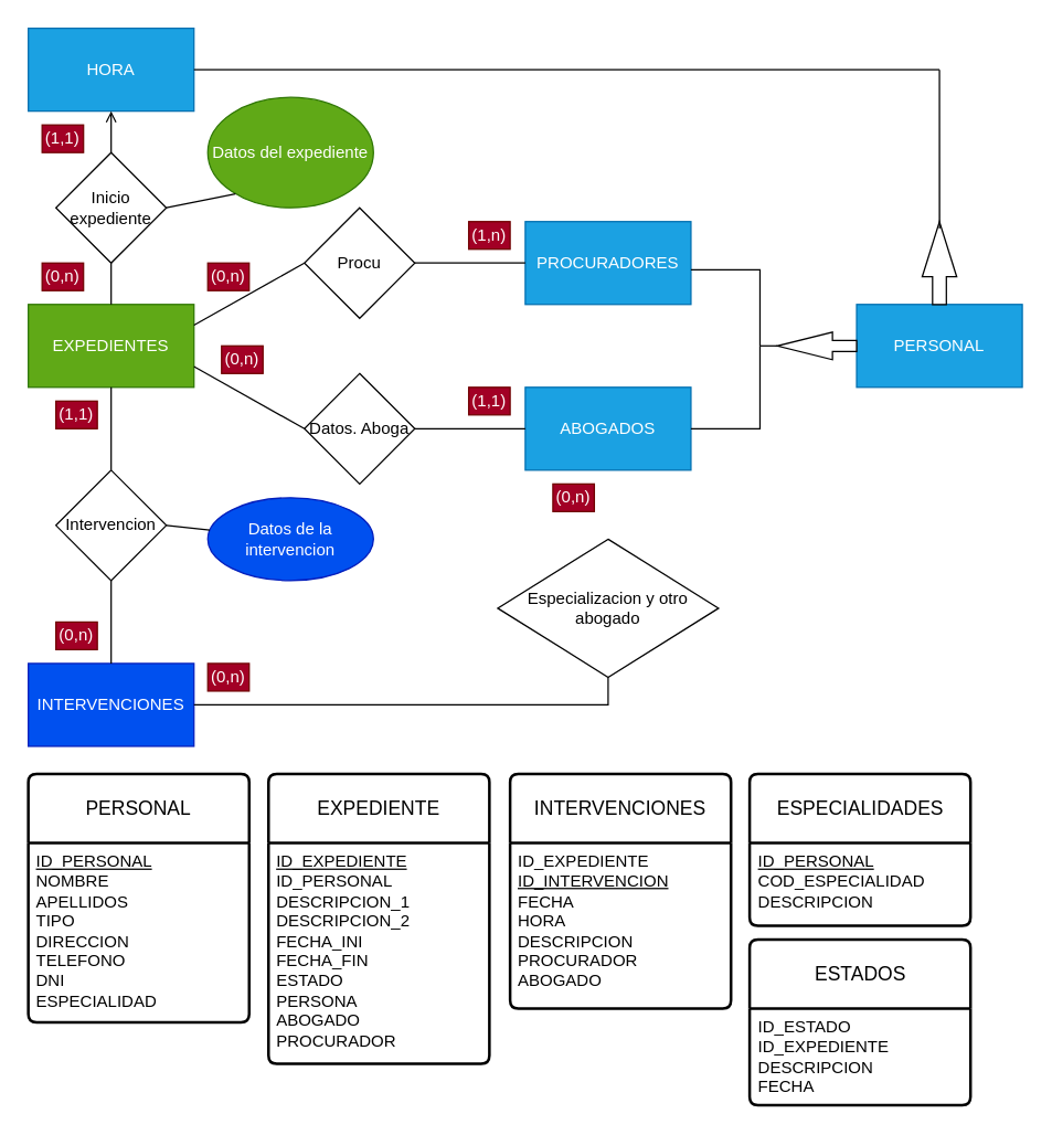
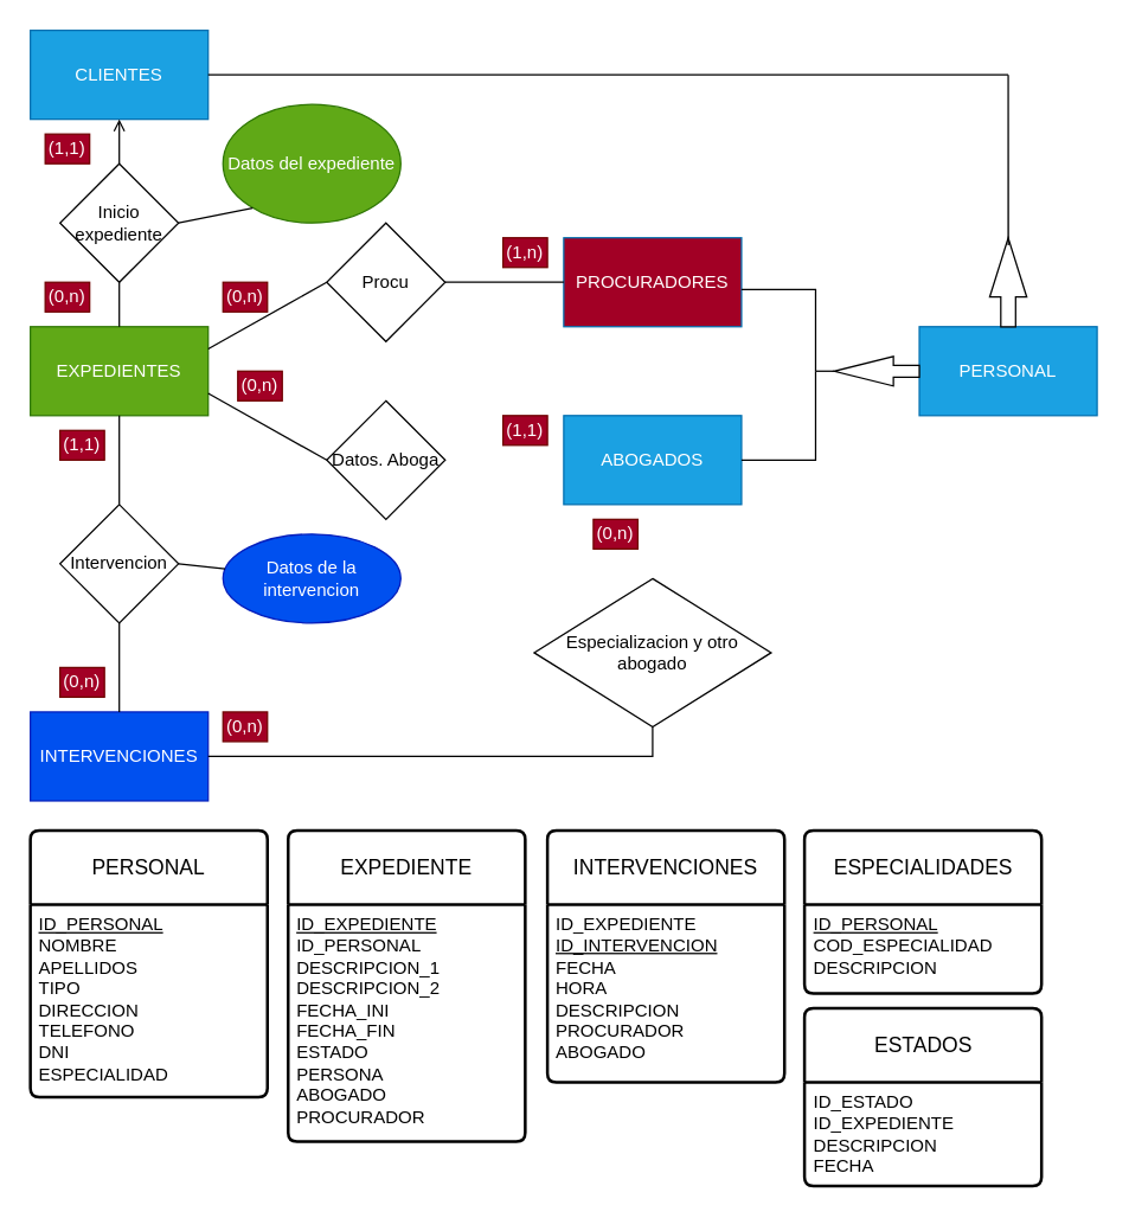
  <mxCell id="0" />
  <mxCell id="1" parent="0" />
  <mxCell id="2" value="EXPEDIENTES" style="rounded=0;whiteSpace=wrap;html=1;fillColor=#60a917;fontColor=#ffffff;strokeColor=#2D7600;" vertex="1" parent="1"><mxGeometry x="20" y="220" width="120" height="60" as="geometry" /></mxCell>
- <mxCell id="3" value="HORA" style="rounded=0;whiteSpace=wrap;html=1;fillColor=#1ba1e2;fontColor=#ffffff;strokeColor=#006EAF;" vertex="1" parent="1"><mxGeometry x="20" y="20" width="120" height="60" as="geometry" /></mxCell>
- <mxCell id="4" value="PROCURADORES" style="rounded=0;whiteSpace=wrap;html=1;fillColor=#1ba1e2;fontColor=#ffffff;strokeColor=#006EAF;" vertex="1" parent="1"><mxGeometry x="380" y="160" width="120" height="60" as="geometry" /></mxCell>
+ <mxCell id="3" value="CLIENTES" style="rounded=0;whiteSpace=wrap;html=1;fillColor=#1ba1e2;fontColor=#ffffff;strokeColor=#006EAF;" vertex="1" parent="1"><mxGeometry x="20" y="20" width="120" height="60" as="geometry" /></mxCell>
+ <mxCell id="4" value="PROCURADORES" style="rounded=0;whiteSpace=wrap;html=1;fillColor=#a20025;fontColor=#ffffff;strokeColor=#006EAF;" vertex="1" parent="1"><mxGeometry x="380" y="160" width="120" height="60" as="geometry" /></mxCell>
  <mxCell id="5" value="ABOGADOS" style="rounded=0;whiteSpace=wrap;html=1;fillColor=#1ba1e2;fontColor=#ffffff;strokeColor=#006EAF;" vertex="1" parent="1"><mxGeometry x="380" y="280" width="120" height="60" as="geometry" /></mxCell>
  <mxCell id="6" value="INTERVENCIONES" style="rounded=0;whiteSpace=wrap;html=1;fillColor=#0050ef;fontColor=#ffffff;strokeColor=#001DBC;" vertex="1" parent="1"><mxGeometry x="20" y="480" width="120" height="60" as="geometry" /></mxCell>
  <mxCell id="7" value="(1,1)" style="rounded=0;whiteSpace=wrap;html=1;fillColor=#a20025;fontColor=#ffffff;strokeColor=#6F0000;" vertex="1" parent="1"><mxGeometry x="30" y="90" width="30" height="20" as="geometry" /></mxCell>
  <mxCell id="8" value="Inicio expediente" style="rhombus;whiteSpace=wrap;html=1;" vertex="1" parent="1"><mxGeometry x="40" y="110" width="80" height="80" as="geometry" /></mxCell>
  <mxCell id="9" value="" style="endArrow=open;html=1;rounded=0;entryX=0.5;entryY=1;entryDx=0;entryDy=0;exitX=0.5;exitY=0;exitDx=0;exitDy=0;" edge="1" parent="1" source="8" target="3"><mxGeometry width="50" height="50" relative="1" as="geometry"><mxPoint x="140" y="130" as="sourcePoint" /><mxPoint x="190" y="80" as="targetPoint" /></mxGeometry></mxCell>
  <mxCell id="10" value="(1,1)" style="rounded=0;whiteSpace=wrap;html=1;fillColor=#a20025;fontColor=#ffffff;strokeColor=#6F0000;" vertex="1" parent="1"><mxGeometry x="339" y="280" width="30" height="20" as="geometry" /></mxCell>
  <mxCell id="11" value="Datos. Aboga" style="rhombus;whiteSpace=wrap;html=1;" vertex="1" parent="1"><mxGeometry x="220" y="270" width="80" height="80" as="geometry" /></mxCell>
  <mxCell id="12" value="" style="endArrow=none;html=1;rounded=0;entryX=0.5;entryY=1;entryDx=0;entryDy=0;exitX=0.5;exitY=0;exitDx=0;exitDy=0;" edge="1" parent="1" source="2" target="8"><mxGeometry width="50" height="50" relative="1" as="geometry"><mxPoint x="190" y="190" as="sourcePoint" /><mxPoint x="190" y="160" as="targetPoint" /></mxGeometry></mxCell>
  <mxCell id="13" value="" style="endArrow=none;html=1;rounded=0;exitX=1;exitY=0.75;exitDx=0;exitDy=0;entryX=0;entryY=0.5;entryDx=0;entryDy=0;" edge="1" parent="1" source="2" target="11"><mxGeometry width="50" height="50" relative="1" as="geometry"><mxPoint x="330" y="510" as="sourcePoint" /><mxPoint x="380" y="460" as="targetPoint" /><Array as="points" /></mxGeometry></mxCell>
- <mxCell id="14" value="" style="endArrow=none;html=1;rounded=0;entryX=0;entryY=0.5;entryDx=0;entryDy=0;exitX=1;exitY=0.5;exitDx=0;exitDy=0;" edge="1" parent="1" source="11" target="5"><mxGeometry width="50" height="50" relative="1" as="geometry"><mxPoint x="330" y="510" as="sourcePoint" /><mxPoint x="380" y="460" as="targetPoint" /></mxGeometry></mxCell>
  <mxCell id="15" value="Procu" style="rhombus;whiteSpace=wrap;html=1;" vertex="1" parent="1"><mxGeometry x="220" y="150" width="80" height="80" as="geometry" /></mxCell>
  <mxCell id="16" value="" style="endArrow=none;html=1;rounded=0;exitX=1;exitY=0.25;exitDx=0;exitDy=0;entryX=0;entryY=0.5;entryDx=0;entryDy=0;" edge="1" parent="1" source="2" target="15"><mxGeometry width="50" height="50" relative="1" as="geometry"><mxPoint x="320" y="450" as="sourcePoint" /><mxPoint x="370" y="400" as="targetPoint" /></mxGeometry></mxCell>
  <mxCell id="17" value="" style="endArrow=none;html=1;rounded=0;entryX=0;entryY=0.5;entryDx=0;entryDy=0;exitX=1;exitY=0.5;exitDx=0;exitDy=0;" edge="1" parent="1" source="15" target="4"><mxGeometry width="50" height="50" relative="1" as="geometry"><mxPoint x="330" y="450" as="sourcePoint" /><mxPoint x="380" y="400" as="targetPoint" /></mxGeometry></mxCell>
  <mxCell id="18" value="(1,n)" style="rounded=0;whiteSpace=wrap;html=1;fillColor=#a20025;fontColor=#ffffff;strokeColor=#6F0000;" vertex="1" parent="1"><mxGeometry x="339" y="160" width="30" height="20" as="geometry" /></mxCell>
  <mxCell id="19" value="Intervencion" style="rhombus;whiteSpace=wrap;html=1;" vertex="1" parent="1"><mxGeometry x="40" y="340" width="80" height="80" as="geometry" /></mxCell>
  <mxCell id="20" value="" style="endArrow=none;html=1;rounded=0;entryX=0.5;entryY=1;entryDx=0;entryDy=0;exitX=0.5;exitY=0;exitDx=0;exitDy=0;" edge="1" parent="1" source="19" target="2"><mxGeometry width="50" height="50" relative="1" as="geometry"><mxPoint x="340" y="440" as="sourcePoint" /><mxPoint x="390" y="390" as="targetPoint" /></mxGeometry></mxCell>
  <mxCell id="21" value="" style="endArrow=none;html=1;rounded=0;entryX=0.5;entryY=1;entryDx=0;entryDy=0;exitX=0.5;exitY=0;exitDx=0;exitDy=0;" edge="1" parent="1" source="6" target="19"><mxGeometry width="50" height="50" relative="1" as="geometry"><mxPoint x="340" y="440" as="sourcePoint" /><mxPoint x="390" y="390" as="targetPoint" /></mxGeometry></mxCell>
  <mxCell id="22" value="(0,n)" style="rounded=0;whiteSpace=wrap;html=1;fillColor=#a20025;fontColor=#ffffff;strokeColor=#6F0000;" vertex="1" parent="1"><mxGeometry x="150" y="480" width="30" height="20" as="geometry" /></mxCell>
  <mxCell id="23" value="" style="endArrow=none;html=1;rounded=0;exitX=1;exitY=0.5;exitDx=0;exitDy=0;entryX=0.5;entryY=1;entryDx=0;entryDy=0;" edge="1" parent="1" source="6" target="34"><mxGeometry width="50" height="50" relative="1" as="geometry"><mxPoint x="360" y="440" as="sourcePoint" /><mxPoint x="200" y="510" as="targetPoint" /><Array as="points"><mxPoint x="440" y="510" /></Array></mxGeometry></mxCell>
  <mxCell id="24" value="(0,n)" style="rounded=0;whiteSpace=wrap;html=1;fillColor=#a20025;fontColor=#ffffff;strokeColor=#6F0000;" vertex="1" parent="1"><mxGeometry x="400" y="350" width="30" height="20" as="geometry" /></mxCell>
  <mxCell id="25" value="(0,n)" style="rounded=0;whiteSpace=wrap;html=1;fillColor=#a20025;fontColor=#ffffff;strokeColor=#6F0000;" vertex="1" parent="1"><mxGeometry x="40" y="450" width="30" height="20" as="geometry" /></mxCell>
  <mxCell id="26" value="(1,1)" style="rounded=0;whiteSpace=wrap;html=1;fillColor=#a20025;fontColor=#ffffff;strokeColor=#6F0000;" vertex="1" parent="1"><mxGeometry x="40" y="290" width="30" height="20" as="geometry" /></mxCell>
  <mxCell id="27" value="PERSONAL" style="rounded=0;whiteSpace=wrap;html=1;fillColor=#1ba1e2;fontColor=#ffffff;strokeColor=#006EAF;" vertex="1" parent="1"><mxGeometry x="620" y="220" width="120" height="60" as="geometry" /></mxCell>
  <mxCell id="28" value="" style="endArrow=none;html=1;rounded=0;entryX=0;entryY=0.5;entryDx=0;entryDy=0;" edge="1" parent="1" source="41" target="27"><mxGeometry width="50" height="50" relative="1" as="geometry"><mxPoint x="550" y="250" as="sourcePoint" /><mxPoint x="590" y="240" as="targetPoint" /></mxGeometry></mxCell>
  <mxCell id="29" value="" style="endArrow=none;html=1;rounded=0;" edge="1" parent="1"><mxGeometry width="50" height="50" relative="1" as="geometry"><mxPoint x="500" y="310" as="sourcePoint" /><mxPoint x="550" y="250" as="targetPoint" /><Array as="points"><mxPoint x="550" y="310" /></Array></mxGeometry></mxCell>
  <mxCell id="30" value="(0,n)" style="rounded=0;whiteSpace=wrap;html=1;fillColor=#a20025;fontColor=#ffffff;strokeColor=#6F0000;" vertex="1" parent="1"><mxGeometry x="30" y="190" width="30" height="20" as="geometry" /></mxCell>
  <mxCell id="31" value="(0,n)" style="rounded=0;whiteSpace=wrap;html=1;fillColor=#a20025;fontColor=#ffffff;strokeColor=#6F0000;" vertex="1" parent="1"><mxGeometry x="160" y="250" width="30" height="20" as="geometry" /></mxCell>
  <mxCell id="32" value="(0,n)" style="rounded=0;whiteSpace=wrap;html=1;fillColor=#a20025;fontColor=#ffffff;strokeColor=#6F0000;" vertex="1" parent="1"><mxGeometry x="150" y="190" width="30" height="20" as="geometry" /></mxCell>
  <mxCell id="33" value="" style="endArrow=none;html=1;rounded=0;entryX=1;entryY=0.5;entryDx=0;entryDy=0;" edge="1" parent="1" target="3"><mxGeometry width="50" height="50" relative="1" as="geometry"><mxPoint x="680" y="50" as="sourcePoint" /><mxPoint x="730" y="170" as="targetPoint" /><Array as="points" /></mxGeometry></mxCell>
  <mxCell id="34" value="Especializacion y otro abogado" style="rhombus;whiteSpace=wrap;html=1;" vertex="1" parent="1"><mxGeometry x="360" y="390" width="160" height="100" as="geometry" /></mxCell>
  <mxCell id="35" value="Datos del expediente" style="ellipse;whiteSpace=wrap;html=1;fillColor=#60a917;fontColor=#ffffff;strokeColor=#2D7600;" vertex="1" parent="1"><mxGeometry x="150" y="70" width="120" height="80" as="geometry" /></mxCell>
  <mxCell id="36" value="" style="endArrow=none;html=1;rounded=0;exitX=1;exitY=0.5;exitDx=0;exitDy=0;" edge="1" parent="1" source="8"><mxGeometry width="50" height="50" relative="1" as="geometry"><mxPoint x="120" y="190" as="sourcePoint" /><mxPoint x="170" y="140" as="targetPoint" /></mxGeometry></mxCell>
  <mxCell id="37" value="Datos de la intervencion" style="ellipse;whiteSpace=wrap;html=1;fillColor=#0050ef;fontColor=#ffffff;strokeColor=#001DBC;" vertex="1" parent="1"><mxGeometry x="150" y="360" width="120" height="60" as="geometry" /></mxCell>
  <mxCell id="38" value="" style="endArrow=none;html=1;rounded=0;" edge="1" parent="1" target="37"><mxGeometry width="50" height="50" relative="1" as="geometry"><mxPoint x="120" y="380" as="sourcePoint" /><mxPoint x="170" y="330" as="targetPoint" /></mxGeometry></mxCell>
  <mxCell id="39" value="" style="html=1;shadow=0;dashed=0;align=center;verticalAlign=middle;shape=mxgraph.arrows2.arrow;dy=0.6;dx=40;direction=north;notch=0;" vertex="1" parent="1"><mxGeometry x="667.5" y="160" width="25" height="60" as="geometry" /></mxCell>
  <mxCell id="40" value="" style="endArrow=none;html=1;rounded=0;entryX=0;entryY=0.5;entryDx=0;entryDy=0;" edge="1" parent="1" target="41"><mxGeometry width="50" height="50" relative="1" as="geometry"><mxPoint x="550" y="250" as="sourcePoint" /><mxPoint x="620" y="250" as="targetPoint" /></mxGeometry></mxCell>
  <mxCell id="41" value="" style="html=1;shadow=0;dashed=0;align=center;verticalAlign=middle;shape=mxgraph.arrows2.arrow;dy=0.6;dx=40;flipH=1;notch=0;" vertex="1" parent="1"><mxGeometry x="562.5" y="240" width="57.5" height="20" as="geometry" /></mxCell>
  <mxCell id="42" value="" style="endArrow=none;html=1;rounded=0;" edge="1" parent="1"><mxGeometry width="50" height="50" relative="1" as="geometry"><mxPoint x="500" y="195" as="sourcePoint" /><mxPoint x="550" y="250" as="targetPoint" /><Array as="points"><mxPoint x="550" y="195" /></Array></mxGeometry></mxCell>
  <mxCell id="43" value="" style="endArrow=none;html=1;rounded=0;entryX=1;entryY=0.5;entryDx=0;entryDy=0;exitX=1;exitY=0.5;exitDx=0;exitDy=0;exitPerimeter=0;" edge="1" parent="1" source="39"><mxGeometry width="50" height="50" relative="1" as="geometry"><mxPoint x="680" y="160" as="sourcePoint" /><mxPoint x="680.087" y="164.999" as="targetPoint" /><Array as="points"><mxPoint x="680" y="50" /></Array></mxGeometry></mxCell>
  <mxCell id="44" value="PERSONAL" style="swimlane;childLayout=stackLayout;horizontal=1;startSize=50;horizontalStack=0;rounded=1;fontSize=14;fontStyle=0;strokeWidth=2;resizeParent=0;resizeLast=1;shadow=0;dashed=0;align=center;arcSize=4;whiteSpace=wrap;html=1;" vertex="1" parent="1"><mxGeometry x="20" y="560" width="160" height="180" as="geometry" /></mxCell>
  <mxCell id="45" value="&lt;div&gt;&lt;u&gt;ID_PERSONAL&lt;/u&gt;&lt;/div&gt;NOMBRE&lt;div&gt;APELLIDOS&lt;/div&gt;&lt;div&gt;TIPO&lt;/div&gt;&lt;div&gt;DIRECCION&lt;/div&gt;&lt;div&gt;TELEFONO&lt;/div&gt;&lt;div&gt;DNI&lt;/div&gt;&lt;div&gt;ESPECIALIDAD&lt;/div&gt;&lt;div&gt;&lt;br&gt;&lt;/div&gt;" style="align=left;strokeColor=none;fillColor=none;spacingLeft=4;spacingRight=4;fontSize=12;verticalAlign=top;resizable=0;rotatable=0;part=1;html=1;whiteSpace=wrap;" vertex="1" parent="44"><mxGeometry y="50" width="160" height="130" as="geometry" /></mxCell>
  <mxCell id="46" value="EXPEDIENTE" style="swimlane;childLayout=stackLayout;horizontal=1;startSize=50;horizontalStack=0;rounded=1;fontSize=14;fontStyle=0;strokeWidth=2;resizeParent=0;resizeLast=1;shadow=0;dashed=0;align=center;arcSize=4;whiteSpace=wrap;html=1;" vertex="1" parent="1"><mxGeometry x="194" y="560" width="160" height="210" as="geometry" /></mxCell>
  <mxCell id="47" value="&lt;div&gt;&lt;u&gt;ID_EXPEDIENTE&lt;/u&gt;&lt;/div&gt;&lt;div&gt;ID_PERSONAL&lt;/div&gt;&lt;div&gt;DESCRIPCION_1&lt;/div&gt;&lt;div&gt;DESCRIPCION_2&lt;/div&gt;&lt;div&gt;FECHA_INI&lt;/div&gt;&lt;div&gt;FECHA_FIN&lt;/div&gt;&lt;div&gt;ESTADO&lt;/div&gt;&lt;div&gt;PERSONA&lt;/div&gt;&lt;div&gt;ABOGADO&lt;/div&gt;&lt;div&gt;PROCURADOR&lt;/div&gt;&lt;div&gt;&lt;br&gt;&lt;/div&gt;" style="align=left;strokeColor=none;fillColor=none;spacingLeft=4;spacingRight=4;fontSize=12;verticalAlign=top;resizable=0;rotatable=0;part=1;html=1;whiteSpace=wrap;" vertex="1" parent="46"><mxGeometry y="50" width="160" height="160" as="geometry" /></mxCell>
  <mxCell id="48" value="INTERVENCIONES" style="swimlane;childLayout=stackLayout;horizontal=1;startSize=50;horizontalStack=0;rounded=1;fontSize=14;fontStyle=0;strokeWidth=2;resizeParent=0;resizeLast=1;shadow=0;dashed=0;align=center;arcSize=4;whiteSpace=wrap;html=1;" vertex="1" parent="1"><mxGeometry x="369" y="560" width="160" height="170" as="geometry" /></mxCell>
  <mxCell id="49" value="&lt;div&gt;ID_EXPEDIENTE&lt;/div&gt;&lt;div&gt;&lt;u&gt;ID_INTERVENCION&lt;/u&gt;&lt;/div&gt;&lt;div&gt;FECHA&lt;/div&gt;&lt;div&gt;HORA&lt;/div&gt;&lt;div&gt;DESCRIPCION&lt;/div&gt;&lt;div&gt;PROCURADOR&lt;/div&gt;&lt;div&gt;ABOGADO&lt;/div&gt;" style="align=left;strokeColor=none;fillColor=none;spacingLeft=4;spacingRight=4;fontSize=12;verticalAlign=top;resizable=0;rotatable=0;part=1;html=1;whiteSpace=wrap;" vertex="1" parent="48"><mxGeometry y="50" width="160" height="120" as="geometry" /></mxCell>
  <mxCell id="50" value="ESPECIALIDADES" style="swimlane;childLayout=stackLayout;horizontal=1;startSize=50;horizontalStack=0;rounded=1;fontSize=14;fontStyle=0;strokeWidth=2;resizeParent=0;resizeLast=1;shadow=0;dashed=0;align=center;arcSize=4;whiteSpace=wrap;html=1;" vertex="1" parent="1"><mxGeometry x="542.5" y="560" width="160" height="110" as="geometry" /></mxCell>
  <mxCell id="51" value="&lt;u&gt;ID_PERSONAL&lt;/u&gt;&lt;div&gt;COD_ESPECIALIDAD&lt;/div&gt;&lt;div&gt;DESCRIPCION&lt;/div&gt;&lt;div&gt;&lt;br&gt;&lt;/div&gt;" style="align=left;strokeColor=none;fillColor=none;spacingLeft=4;spacingRight=4;fontSize=12;verticalAlign=top;resizable=0;rotatable=0;part=1;html=1;whiteSpace=wrap;" vertex="1" parent="50"><mxGeometry y="50" width="160" height="60" as="geometry" /></mxCell>
  <mxCell id="52" value="ESTADOS" style="swimlane;childLayout=stackLayout;horizontal=1;startSize=50;horizontalStack=0;rounded=1;fontSize=14;fontStyle=0;strokeWidth=2;resizeParent=0;resizeLast=1;shadow=0;dashed=0;align=center;arcSize=4;whiteSpace=wrap;html=1;" vertex="1" parent="1"><mxGeometry x="542.5" y="680" width="160" height="120" as="geometry" /></mxCell>
  <mxCell id="53" value="ID_ESTADO&lt;div&gt;ID_EXPEDIENTE&lt;br&gt;&lt;div&gt;DESCRIPCION&lt;/div&gt;&lt;div&gt;FECHA&lt;/div&gt;&lt;/div&gt;" style="align=left;strokeColor=none;fillColor=none;spacingLeft=4;spacingRight=4;fontSize=12;verticalAlign=top;resizable=0;rotatable=0;part=1;html=1;whiteSpace=wrap;" vertex="1" parent="52"><mxGeometry y="50" width="160" height="70" as="geometry" /></mxCell>
